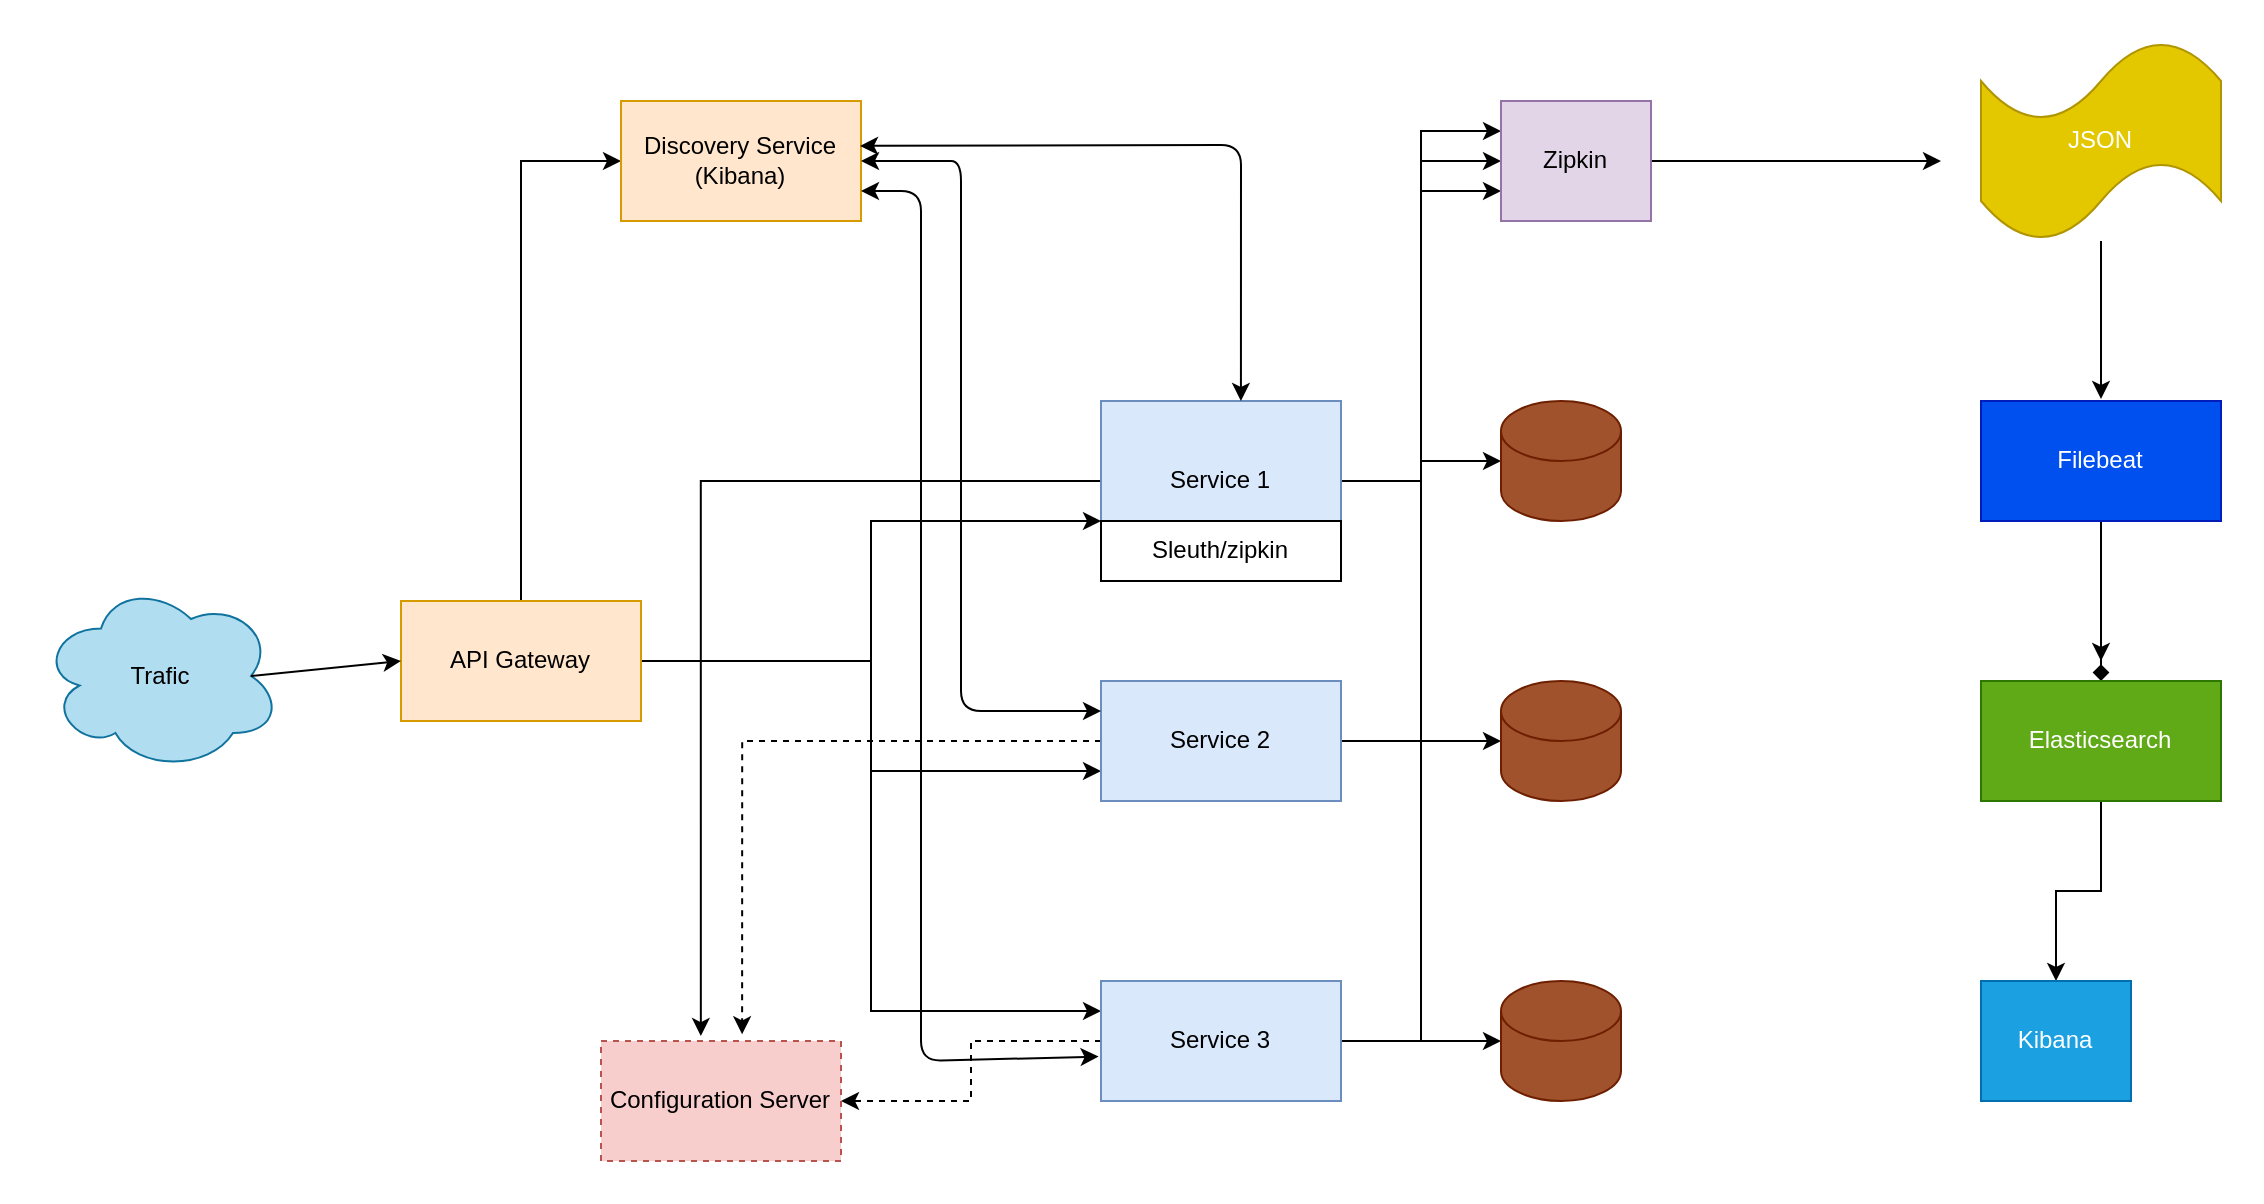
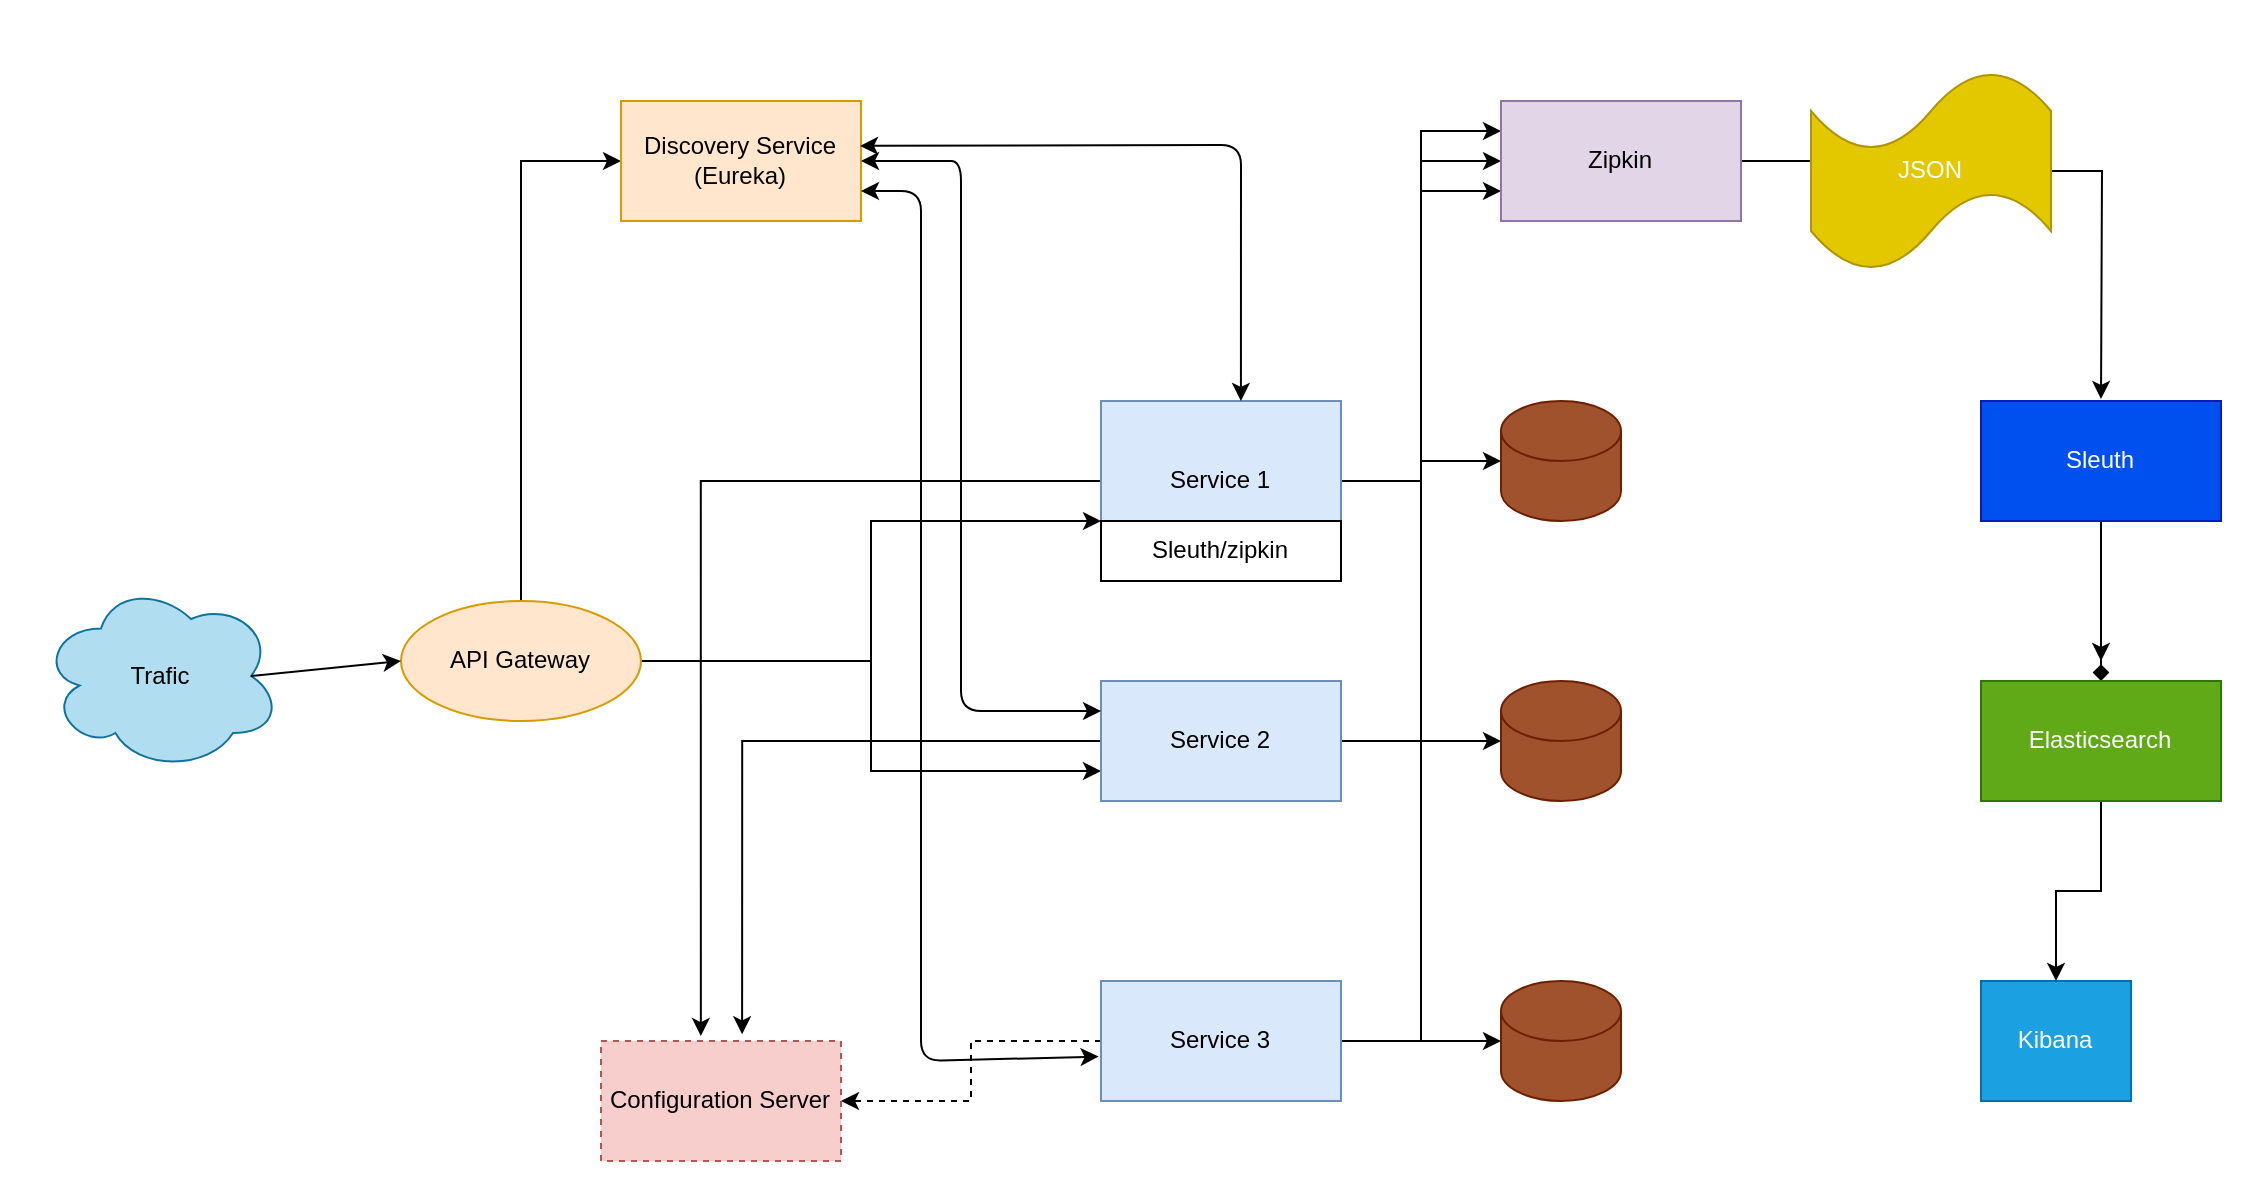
  <mxCell id="0" />
  <mxCell id="1" parent="0" />
  <mxCell id="2" style="edgeStyle=orthogonalEdgeStyle;rounded=0;orthogonalLoop=1;jettySize=auto;html=1;entryX=0;entryY=0.5;entryDx=0;entryDy=0;" parent="1" source="6" target="20" edge="1"><mxGeometry relative="1" as="geometry" /></mxCell>
  <mxCell id="3" style="edgeStyle=orthogonalEdgeStyle;rounded=0;orthogonalLoop=1;jettySize=auto;html=1;entryX=0;entryY=0.75;entryDx=0;entryDy=0;" parent="1" source="6" target="11" edge="1"><mxGeometry relative="1" as="geometry" /></mxCell>
  <mxCell id="4" style="edgeStyle=orthogonalEdgeStyle;rounded=0;orthogonalLoop=1;jettySize=auto;html=1;entryX=0;entryY=0.75;entryDx=0;entryDy=0;" parent="1" source="6" target="15" edge="1"><mxGeometry relative="1" as="geometry" /></mxCell>
- <mxCell id="5" style="edgeStyle=orthogonalEdgeStyle;rounded=0;orthogonalLoop=1;jettySize=auto;html=1;entryX=0;entryY=0.25;entryDx=0;entryDy=0;" parent="1" source="6" target="19" edge="1"><mxGeometry relative="1" as="geometry" /></mxCell>
- <mxCell id="6" value="API Gateway" style="rounded=0;whiteSpace=wrap;html=1;fillColor=#ffe6cc;strokeColor=#d79b00;" parent="1" vertex="1"><mxGeometry x="200" y="300" width="120" height="60" as="geometry" /></mxCell>
+ <mxCell id="6" value="API Gateway" style="ellipse;whiteSpace=wrap;html=1;fillColor=#ffe6cc;strokeColor=#d79b00;" parent="1" vertex="1"><mxGeometry x="200" y="300" width="120" height="60" as="geometry" /></mxCell>
  <mxCell id="7" value="Trafic" style="ellipse;shape=cloud;whiteSpace=wrap;html=1;fillColor=#b1ddf0;strokeColor=#10739e;" parent="1" vertex="1"><mxGeometry x="20" y="290" width="120" height="95" as="geometry" /></mxCell>
  <mxCell id="8" style="edgeStyle=orthogonalEdgeStyle;rounded=0;orthogonalLoop=1;jettySize=auto;html=1;" parent="1" source="11" target="33" edge="1"><mxGeometry relative="1" as="geometry" /></mxCell>
  <mxCell id="9" style="edgeStyle=orthogonalEdgeStyle;rounded=0;orthogonalLoop=1;jettySize=auto;html=1;entryX=0;entryY=0.5;entryDx=0;entryDy=0;" parent="1" source="11" target="22" edge="1"><mxGeometry relative="1" as="geometry" /></mxCell>
  <mxCell id="10" style="edgeStyle=orthogonalEdgeStyle;rounded=0;orthogonalLoop=1;jettySize=auto;html=1;entryX=0.416;entryY=-0.041;entryDx=0;entryDy=0;entryPerimeter=0;" parent="1" source="11" target="30" edge="1"><mxGeometry relative="1" as="geometry" /></mxCell>
  <mxCell id="11" value="Service 1" style="rounded=0;whiteSpace=wrap;html=1;fillColor=#dae8fc;strokeColor=#6c8ebf;" parent="1" vertex="1"><mxGeometry x="550" y="200" width="120" height="80" as="geometry" /></mxCell>
  <mxCell id="12" style="edgeStyle=orthogonalEdgeStyle;rounded=0;orthogonalLoop=1;jettySize=auto;html=1;entryX=0;entryY=0.5;entryDx=0;entryDy=0;entryPerimeter=0;" parent="1" source="15" target="34" edge="1"><mxGeometry relative="1" as="geometry" /></mxCell>
  <mxCell id="13" style="edgeStyle=orthogonalEdgeStyle;rounded=0;orthogonalLoop=1;jettySize=auto;html=1;entryX=0;entryY=0.75;entryDx=0;entryDy=0;" parent="1" source="15" target="22" edge="1"><mxGeometry relative="1" as="geometry" /></mxCell>
- <mxCell id="14" style="edgeStyle=orthogonalEdgeStyle;rounded=0;orthogonalLoop=1;jettySize=auto;html=1;entryX=0.588;entryY=-0.056;entryDx=0;entryDy=0;entryPerimeter=0;dashed=1;" parent="1" source="15" target="30" edge="1"><mxGeometry relative="1" as="geometry" /></mxCell>
+ <mxCell id="14" style="edgeStyle=orthogonalEdgeStyle;rounded=0;orthogonalLoop=1;jettySize=auto;html=1;entryX=0.588;entryY=-0.056;entryDx=0;entryDy=0;entryPerimeter=0;" parent="1" source="15" target="30" edge="1"><mxGeometry relative="1" as="geometry" /></mxCell>
  <mxCell id="15" value="Service 2" style="rounded=0;whiteSpace=wrap;html=1;fillColor=#dae8fc;strokeColor=#6c8ebf;" parent="1" vertex="1"><mxGeometry x="550" y="340" width="120" height="60" as="geometry" /></mxCell>
  <mxCell id="16" style="edgeStyle=orthogonalEdgeStyle;rounded=0;orthogonalLoop=1;jettySize=auto;html=1;entryX=0;entryY=0.5;entryDx=0;entryDy=0;entryPerimeter=0;" parent="1" source="19" target="35" edge="1"><mxGeometry relative="1" as="geometry" /></mxCell>
  <mxCell id="17" style="edgeStyle=orthogonalEdgeStyle;rounded=0;orthogonalLoop=1;jettySize=auto;html=1;entryX=0;entryY=0.25;entryDx=0;entryDy=0;" parent="1" source="19" target="22" edge="1"><mxGeometry relative="1" as="geometry" /></mxCell>
  <mxCell id="18" style="edgeStyle=orthogonalEdgeStyle;rounded=0;orthogonalLoop=1;jettySize=auto;html=1;entryX=1;entryY=0.5;entryDx=0;entryDy=0;dashed=1;" parent="1" source="19" target="30" edge="1"><mxGeometry relative="1" as="geometry" /></mxCell>
  <mxCell id="19" value="Service 3" style="rounded=0;whiteSpace=wrap;html=1;fillColor=#dae8fc;strokeColor=#6c8ebf;" parent="1" vertex="1"><mxGeometry x="550" y="490" width="120" height="60" as="geometry" /></mxCell>
- <mxCell id="20" value="Discovery Service (Kibana)" style="rounded=0;whiteSpace=wrap;html=1;fillColor=#ffe6cc;strokeColor=#d79b00;" parent="1" vertex="1"><mxGeometry x="310" y="50" width="120" height="60" as="geometry" /></mxCell>
+ <mxCell id="20" value="Discovery Service (Eureka)" style="rounded=0;whiteSpace=wrap;html=1;fillColor=#ffe6cc;strokeColor=#d79b00;" parent="1" vertex="1"><mxGeometry x="310" y="50" width="120" height="60" as="geometry" /></mxCell>
  <mxCell id="21" style="edgeStyle=orthogonalEdgeStyle;rounded=0;orthogonalLoop=1;jettySize=auto;html=1;" parent="1" source="22" edge="1"><mxGeometry relative="1" as="geometry"><mxPoint x="970" y="80" as="targetPoint" /></mxGeometry></mxCell>
- <mxCell id="22" value="Zipkin" style="rounded=0;whiteSpace=wrap;html=1;fillColor=#e1d5e7;strokeColor=#9673a6;" parent="1" vertex="1"><mxGeometry x="750" y="50" width="75" height="60" as="geometry" /></mxCell>
+ <mxCell id="22" value="Zipkin" style="rounded=0;whiteSpace=wrap;html=1;fillColor=#e1d5e7;strokeColor=#9673a6;" parent="1" vertex="1"><mxGeometry x="750" y="50" width="120" height="60" as="geometry" /></mxCell>
  <mxCell id="23" style="edgeStyle=orthogonalEdgeStyle;rounded=0;orthogonalLoop=1;jettySize=auto;html=1;entryX=0.5;entryY=0;entryDx=0;entryDy=0;endArrow=diamond;" parent="1" source="24" target="27" edge="1"><mxGeometry relative="1" as="geometry" /></mxCell>
- <mxCell id="24" value="Filebeat" style="rounded=0;whiteSpace=wrap;html=1;fillColor=#0050ef;strokeColor=#001DBC;fontColor=#ffffff;" parent="1" vertex="1"><mxGeometry x="990" y="200" width="120" height="60" as="geometry" /></mxCell>
+ <mxCell id="24" value="Sleuth" style="rounded=0;whiteSpace=wrap;html=1;fillColor=#0050ef;strokeColor=#001DBC;fontColor=#ffffff;" parent="1" vertex="1"><mxGeometry x="990" y="200" width="120" height="60" as="geometry" /></mxCell>
  <mxCell id="25" style="edgeStyle=orthogonalEdgeStyle;rounded=0;orthogonalLoop=1;jettySize=auto;html=1;" parent="1" source="27" edge="1"><mxGeometry relative="1" as="geometry"><mxPoint x="1050" y="330" as="targetPoint" /></mxGeometry></mxCell>
  <mxCell id="26" style="edgeStyle=orthogonalEdgeStyle;rounded=0;orthogonalLoop=1;jettySize=auto;html=1;entryX=0.5;entryY=0;entryDx=0;entryDy=0;" parent="1" source="27" target="28" edge="1"><mxGeometry relative="1" as="geometry" /></mxCell>
  <mxCell id="27" value="Elasticsearch" style="rounded=0;whiteSpace=wrap;html=1;fillColor=#60a917;strokeColor=#2D7600;fontColor=#ffffff;" parent="1" vertex="1"><mxGeometry x="990" y="340" width="120" height="60" as="geometry" /></mxCell>
  <mxCell id="28" value="Kibana" style="rounded=0;whiteSpace=wrap;html=1;fillColor=#1ba1e2;strokeColor=#006EAF;fontColor=#ffffff;" parent="1" vertex="1"><mxGeometry x="990" y="490" width="75" height="60" as="geometry" /></mxCell>
  <mxCell id="29" value="" style="endArrow=classic;html=1;exitX=0.875;exitY=0.5;exitDx=0;exitDy=0;exitPerimeter=0;entryX=0;entryY=0.5;entryDx=0;entryDy=0;" parent="1" source="7" target="6" edge="1"><mxGeometry width="50" height="50" relative="1" as="geometry"><mxPoint x="340" y="370" as="sourcePoint" /><mxPoint x="620" y="330" as="targetPoint" /></mxGeometry></mxCell>
  <mxCell id="30" value="Configuration Server" style="rounded=0;whiteSpace=wrap;html=1;fillColor=#f8cecc;strokeColor=#b85450;dashed=1;" parent="1" vertex="1"><mxGeometry x="300" y="520" width="120" height="60" as="geometry" /></mxCell>
  <mxCell id="31" style="edgeStyle=orthogonalEdgeStyle;rounded=0;orthogonalLoop=1;jettySize=auto;html=1;" parent="1" source="32" edge="1"><mxGeometry relative="1" as="geometry"><mxPoint x="1050" y="199" as="targetPoint" /></mxGeometry></mxCell>
- <mxCell id="32" value="JSON" style="shape=tape;whiteSpace=wrap;html=1;fillColor=#e3c800;strokeColor=#B09500;fontColor=#ffffff;" parent="1" vertex="1"><mxGeometry x="990" y="20" width="120" height="100" as="geometry" /></mxCell>
+ <mxCell id="32" value="JSON" style="shape=tape;whiteSpace=wrap;html=1;fillColor=#e3c800;strokeColor=#B09500;fontColor=#ffffff;" parent="1" vertex="1"><mxGeometry x="905" y="35" width="120" height="100" as="geometry" /></mxCell>
  <mxCell id="33" value="" style="shape=cylinder3;whiteSpace=wrap;html=1;boundedLbl=1;backgroundOutline=1;size=15;fillColor=#a0522d;strokeColor=#6D1F00;fontColor=#ffffff;" parent="1" vertex="1"><mxGeometry x="750" y="200" width="60" height="60" as="geometry" /></mxCell>
  <mxCell id="34" value="" style="shape=cylinder3;whiteSpace=wrap;html=1;boundedLbl=1;backgroundOutline=1;size=15;fillColor=#a0522d;strokeColor=#6D1F00;fontColor=#ffffff;" parent="1" vertex="1"><mxGeometry x="750" y="340" width="60" height="60" as="geometry" /></mxCell>
  <mxCell id="35" value="" style="shape=cylinder3;whiteSpace=wrap;html=1;boundedLbl=1;backgroundOutline=1;size=15;fillColor=#a0522d;strokeColor=#6D1F00;fontColor=#ffffff;" parent="1" vertex="1"><mxGeometry x="750" y="490" width="60" height="60" as="geometry" /></mxCell>
  <mxCell id="36" value="" style="endArrow=classic;startArrow=classic;html=1;exitX=0.996;exitY=0.374;exitDx=0;exitDy=0;exitPerimeter=0;entryX=0.583;entryY=0;entryDx=0;entryDy=0;entryPerimeter=0;" parent="1" source="20" target="11" edge="1"><mxGeometry width="50" height="50" relative="1" as="geometry"><mxPoint x="570" y="380" as="sourcePoint" /><mxPoint x="620" y="330" as="targetPoint" /><Array as="points"><mxPoint x="620" y="72" /></Array></mxGeometry></mxCell>
  <mxCell id="37" value="" style="endArrow=classic;startArrow=classic;html=1;exitX=1;exitY=0.5;exitDx=0;exitDy=0;entryX=0;entryY=0.25;entryDx=0;entryDy=0;" parent="1" source="20" target="15" edge="1"><mxGeometry width="50" height="50" relative="1" as="geometry"><mxPoint x="570" y="380" as="sourcePoint" /><mxPoint x="620" y="330" as="targetPoint" /><Array as="points"><mxPoint x="460" y="80" /><mxPoint x="480" y="80" /><mxPoint x="480" y="355" /></Array></mxGeometry></mxCell>
  <mxCell id="38" value="" style="endArrow=classic;startArrow=classic;html=1;entryX=-0.01;entryY=0.63;entryDx=0;entryDy=0;entryPerimeter=0;exitX=1;exitY=0.75;exitDx=0;exitDy=0;" parent="1" source="20" target="19" edge="1"><mxGeometry width="50" height="50" relative="1" as="geometry"><mxPoint x="430" y="120" as="sourcePoint" /><mxPoint x="550" y="510" as="targetPoint" /><Array as="points"><mxPoint x="460" y="95" /><mxPoint x="460" y="530" /></Array></mxGeometry></mxCell>
  <mxCell id="39" value="Sleuth/zipkin" style="rounded=0;whiteSpace=wrap;html=1;" vertex="1" parent="1"><mxGeometry x="550" y="260" width="120" height="30" as="geometry" /></mxCell>
